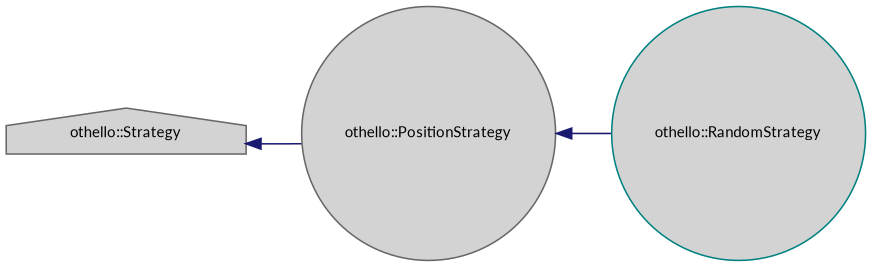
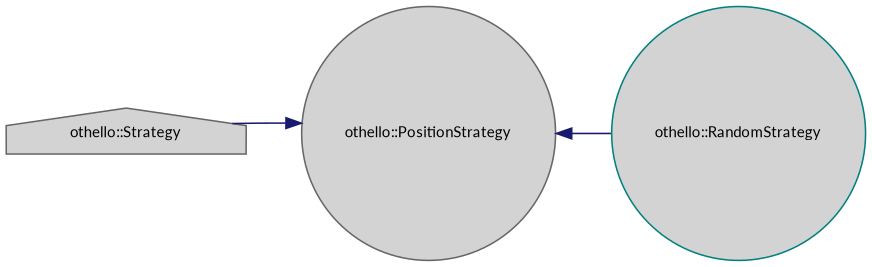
  digraph {
    fontname=Lato
    rankdir=LR
    node [color=gray40 fillcolor=lightgrey fontname=Lato fontsize=10 shape=circle style=filled]
    edge [color=midnightblue dir=back fontname=Lato fontsize=10 labelfontname=Helvetica labelfontsize=10 style=solid]
    n1 [height=0.2 label="othello::Strategy" shape=house width=0.4]
    n2 [height=0.2 label="othello::PositionStrategy" width=0.4]
    n3 [color=teal height=0.2 label="othello::RandomStrategy" width=0.4]
-   n1 -> n2
+   n2 -> n1
    n2 -> n3
  }
